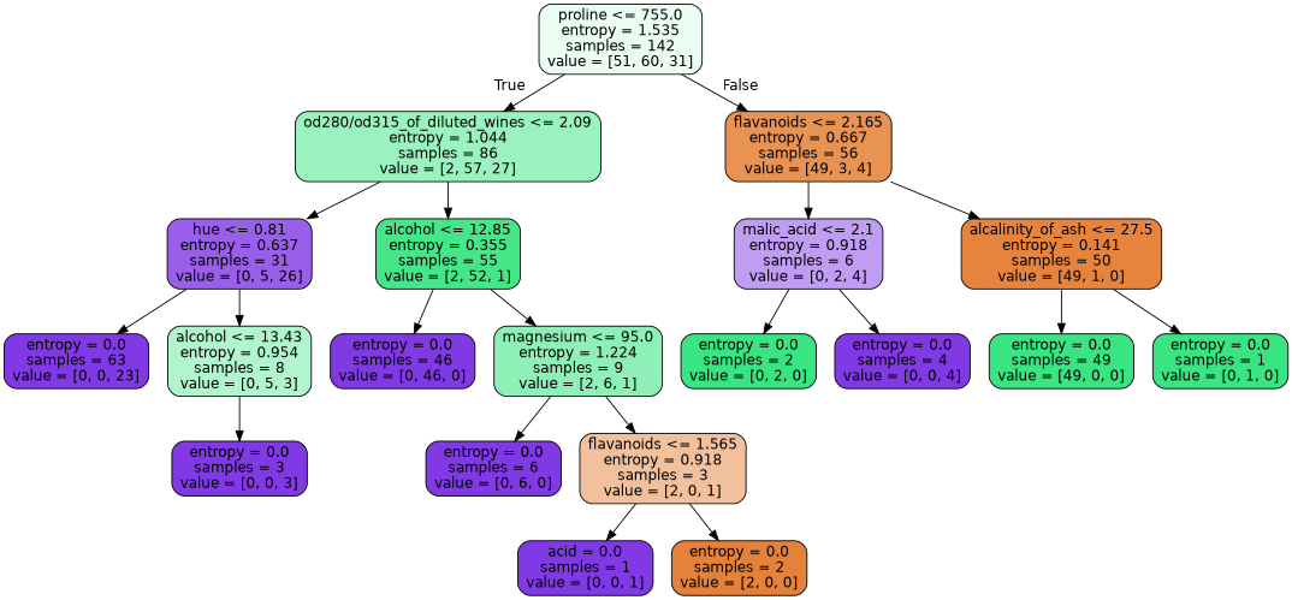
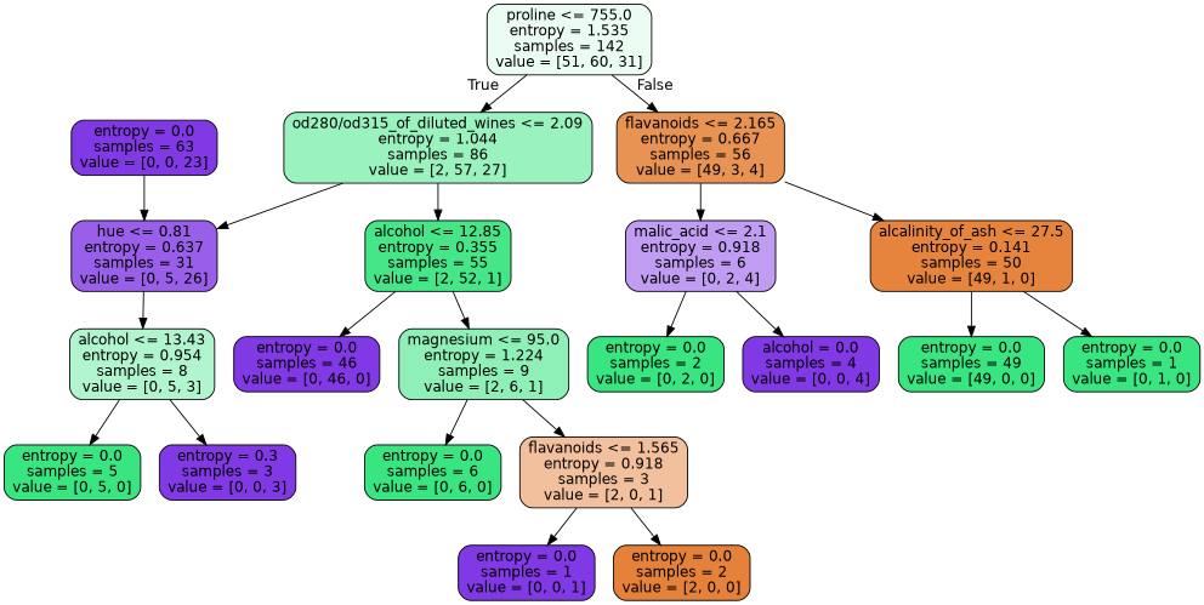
  digraph {
    node [color=black fillcolor="#8139e5" fontname=helvetica shape=box style="filled, rounded"]
    edge [fontname=helvetica]
    n1 [fillcolor="#ebfcf3" label="proline <= 755.0\nentropy = 1.535\nsamples = 142\nvalue = [51, 60, 31]"]
    n2 [fillcolor="#9af2bf" label="od280/od315_of_diluted_wines <= 2.09\nentropy = 1.044\nsamples = 86\nvalue = [2, 57, 27]"]
    n3 [fillcolor="#e89254" label="flavanoids <= 2.165\nentropy = 0.667\nsamples = 56\nvalue = [49, 3, 4]"]
    n4 [fillcolor="#995fea" label="hue <= 0.81\nentropy = 0.637\nsamples = 31\nvalue = [0, 5, 26]"]
    n5 [fillcolor="#44e688" label="alcohol <= 12.85\nentropy = 0.355\nsamples = 55\nvalue = [2, 52, 1]"]
    n6 [fillcolor="#c09cf2" label="malic_acid <= 2.1\nentropy = 0.918\nsamples = 6\nvalue = [0, 2, 4]"]
    n7 [fillcolor="#e6843d" label="alcalinity_of_ash <= 27.5\nentropy = 0.141\nsamples = 50\nvalue = [49, 1, 0]"]
    n8 [label="entropy = 0.0\nsamples = 63\nvalue = [0, 0, 23]"]
    n9 [fillcolor="#b0f5cd" label="alcohol <= 13.43\nentropy = 0.954\nsamples = 8\nvalue = [0, 5, 3]"]
    n10 [label="entropy = 0.0\nsamples = 46\nvalue = [0, 46, 0]"]
    n11 [fillcolor="#8ef0b7" label="magnesium <= 95.0\nentropy = 1.224\nsamples = 9\nvalue = [2, 6, 1]"]
-   n13 [label="entropy = 0.0\nsamples = 3\nvalue = [0, 0, 3]"]
-   n14 [label="entropy = 0.0\nsamples = 6\nvalue = [0, 6, 0]"]
+   n12 [fillcolor="#39e581" label="entropy = 0.0\nsamples = 5\nvalue = [0, 5, 0]"]
+   n13 [label="entropy = 0.3\nsamples = 3\nvalue = [0, 0, 3]"]
+   n14 [fillcolor="#39e581" label="entropy = 0.0\nsamples = 6\nvalue = [0, 6, 0]"]
    n15 [fillcolor="#f2c09c" label="flavanoids <= 1.565\nentropy = 0.918\nsamples = 3\nvalue = [2, 0, 1]"]
-   n16 [label="acid = 0.0\nsamples = 1\nvalue = [0, 0, 1]"]
+   n16 [label="entropy = 0.0\nsamples = 1\nvalue = [0, 0, 1]"]
    n17 [fillcolor="#e58139" label="entropy = 0.0\nsamples = 2\nvalue = [2, 0, 0]"]
    n18 [fillcolor="#39e581" label="entropy = 0.0\nsamples = 2\nvalue = [0, 2, 0]"]
-   n19 [label="entropy = 0.0\nsamples = 4\nvalue = [0, 0, 4]"]
+   n19 [label="alcohol = 0.0\nsamples = 4\nvalue = [0, 0, 4]"]
    n20 [fillcolor="#39e581" label="entropy = 0.0\nsamples = 49\nvalue = [49, 0, 0]"]
    n21 [fillcolor="#39e581" label="entropy = 0.0\nsamples = 1\nvalue = [0, 1, 0]"]
    n1 -> n2 [headlabel=True labelangle=45 labeldistance=2.5]
    n1 -> n3 [headlabel=False labelangle=-45 labeldistance=2.5]
    n2 -> n4
    n2 -> n5
    n3 -> n6
    n3 -> n7
-   n4 -> n8
+   n8 -> n4
    n4 -> n9
    n5 -> n10
    n5 -> n11
    n6 -> n18
    n6 -> n19
    n7 -> n20
    n7 -> n21
+   n9 -> n12
    n9 -> n13
    n11 -> n14
    n11 -> n15
    n15 -> n16
    n15 -> n17
  }
